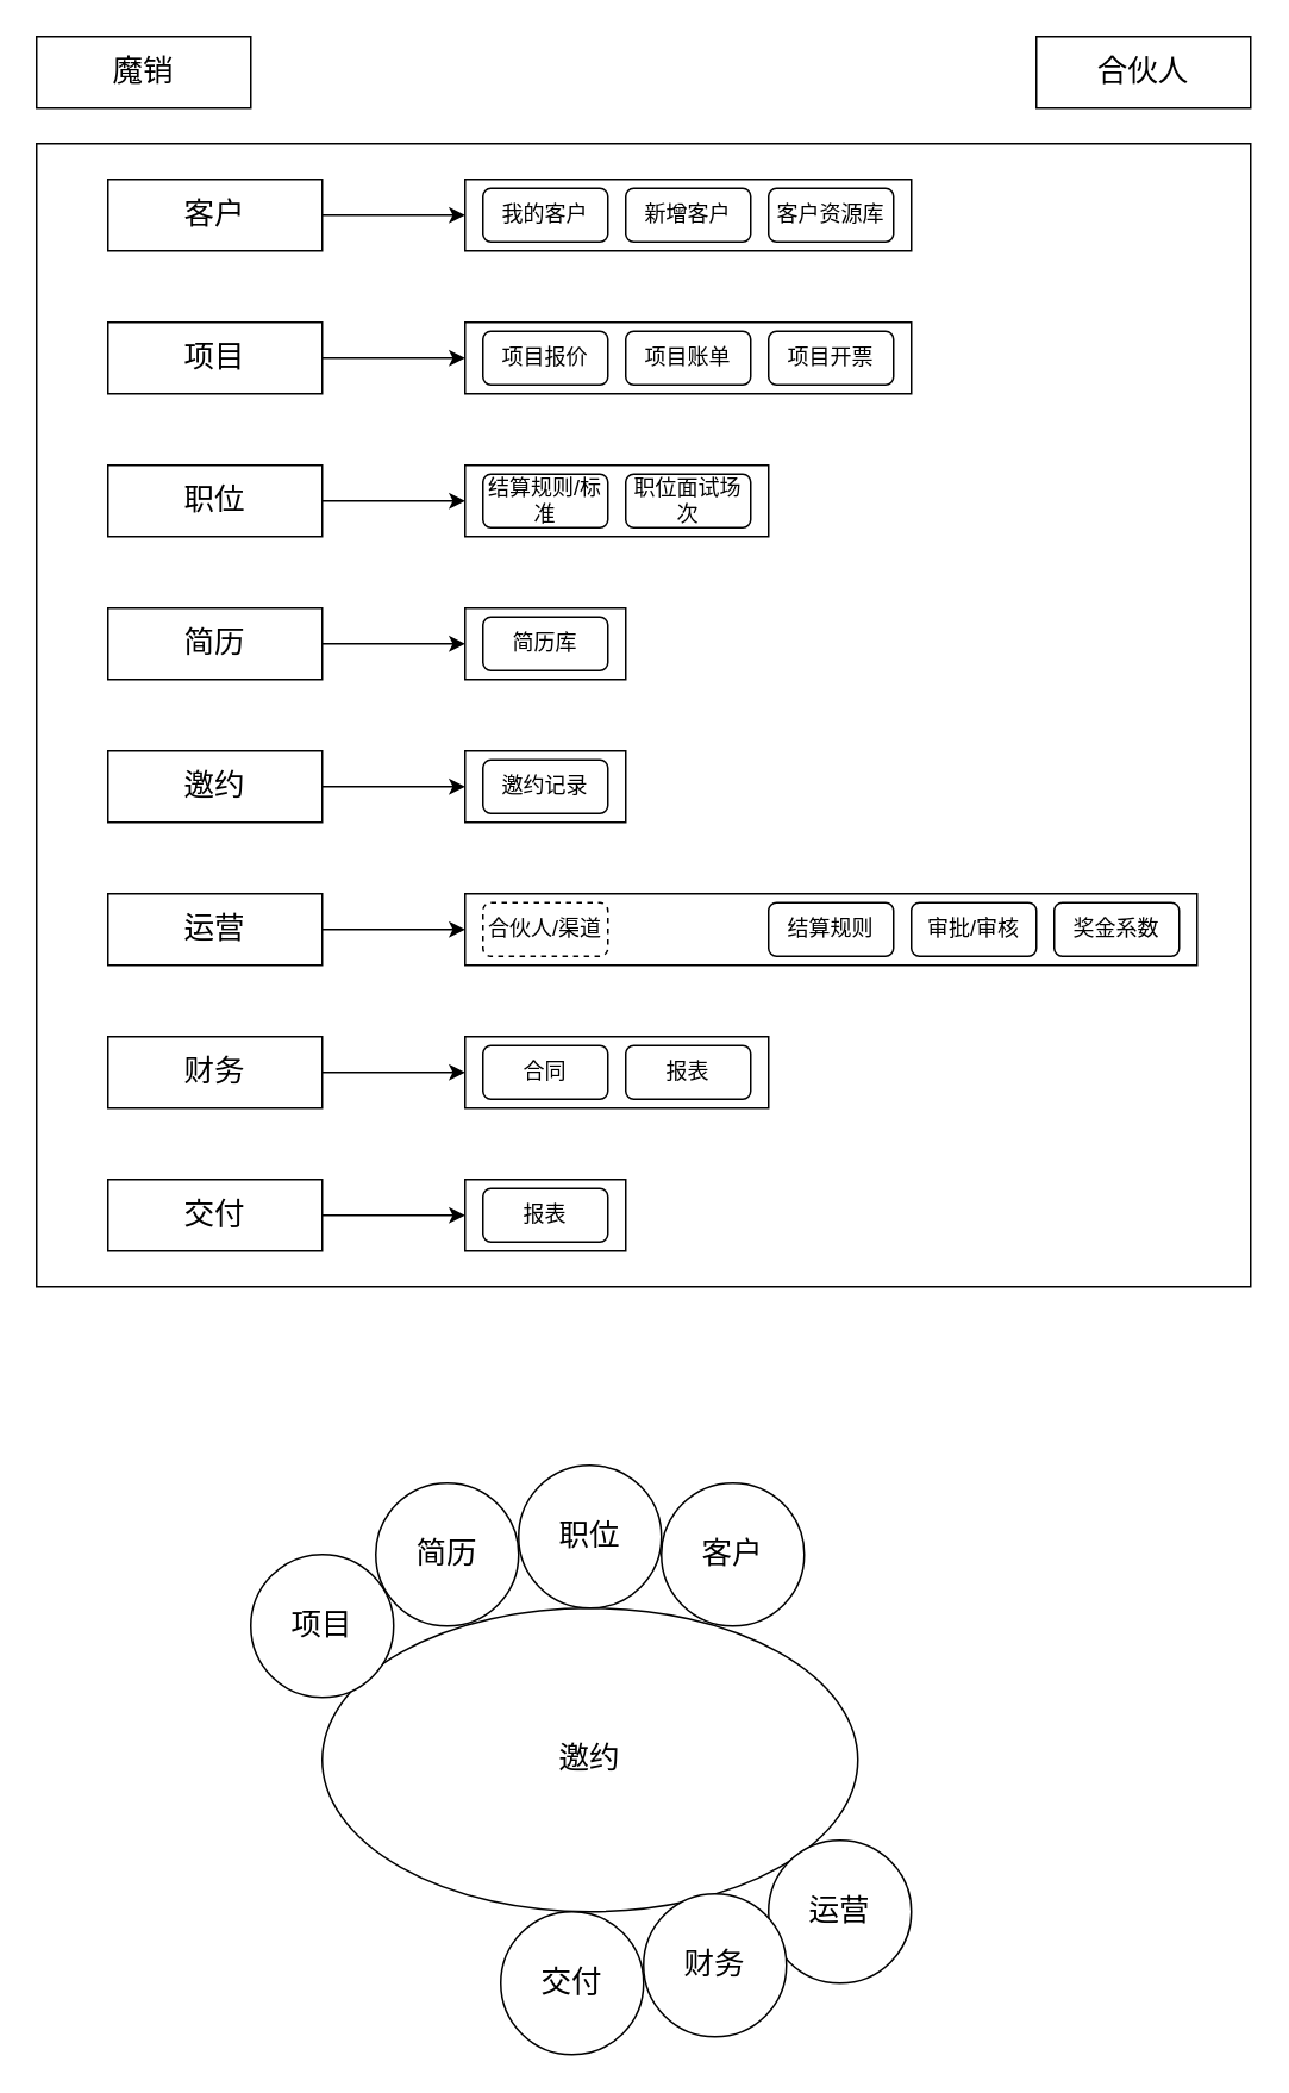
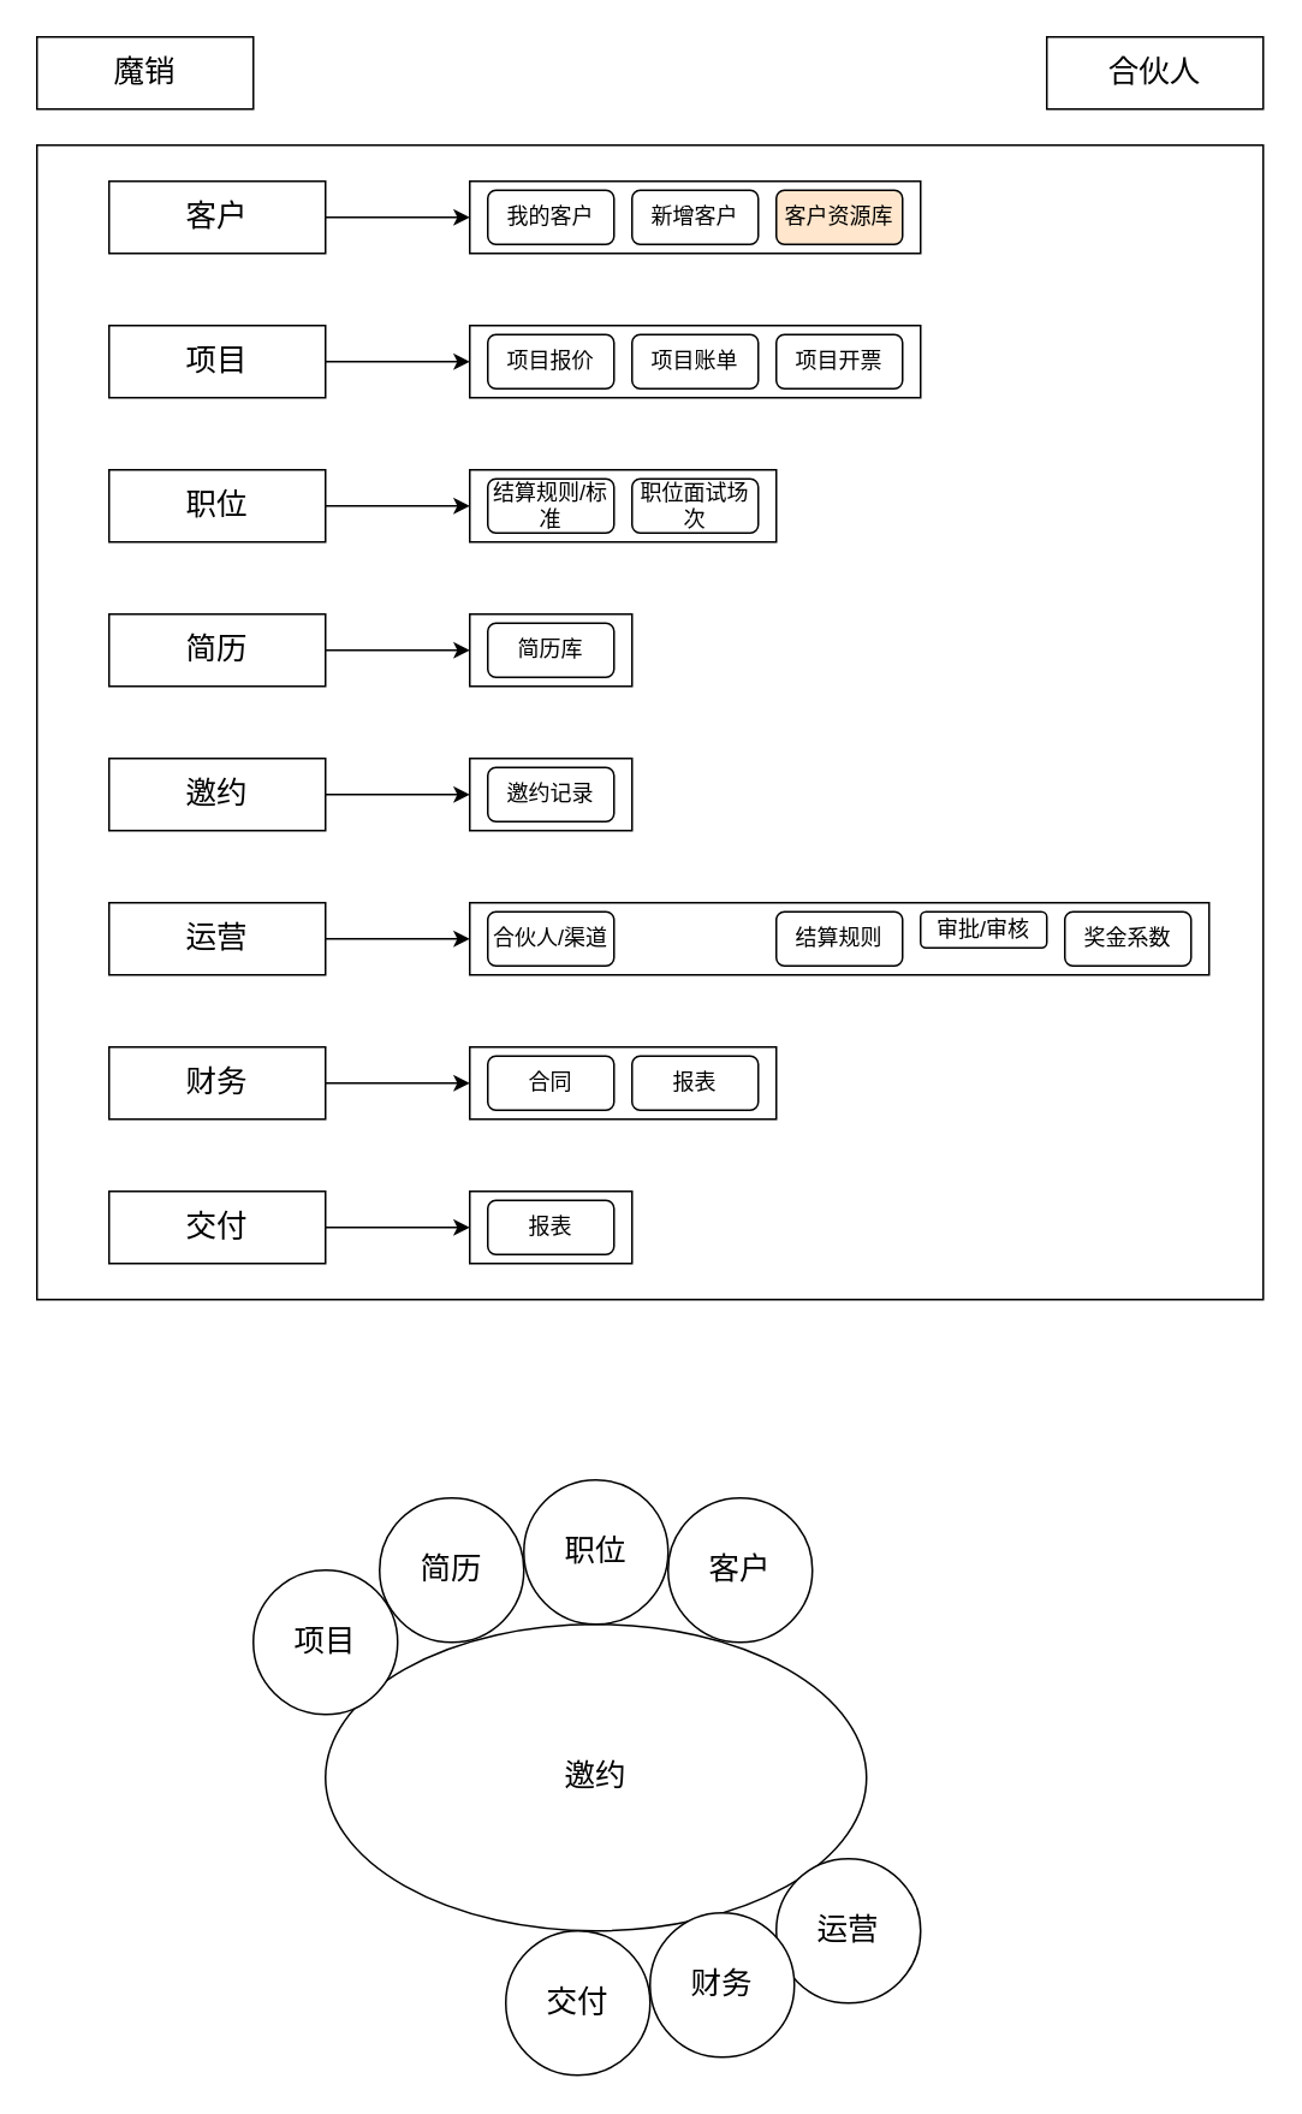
  <mxCell id="0" />
  <mxCell id="1" parent="0" />
  <mxCell id="2" value="" style="rounded=0;whiteSpace=wrap;html=1;fontSize=17;" vertex="1" parent="1"><mxGeometry x="20" y="80" width="680" height="640" as="geometry" /></mxCell>
  <mxCell id="3" value="" style="edgeStyle=orthogonalEdgeStyle;rounded=0;orthogonalLoop=1;jettySize=auto;html=1;fontSize=17;" edge="1" parent="1" source="4" target="19"><mxGeometry relative="1" as="geometry" /></mxCell>
  <mxCell id="4" value="邀约" style="rounded=0;whiteSpace=wrap;html=1;fontSize=17;" vertex="1" parent="1"><mxGeometry x="60" y="420" width="120" height="40" as="geometry" /></mxCell>
  <mxCell id="5" value="" style="edgeStyle=orthogonalEdgeStyle;rounded=0;orthogonalLoop=1;jettySize=auto;html=1;fontSize=17;" edge="1" parent="1" source="6" target="18"><mxGeometry relative="1" as="geometry" /></mxCell>
  <mxCell id="6" value="简历" style="rounded=0;whiteSpace=wrap;html=1;fontSize=17;" vertex="1" parent="1"><mxGeometry x="60" y="340" width="120" height="40" as="geometry" /></mxCell>
  <mxCell id="7" value="" style="edgeStyle=orthogonalEdgeStyle;rounded=0;orthogonalLoop=1;jettySize=auto;html=1;fontSize=17;" edge="1" parent="1" source="8" target="17"><mxGeometry relative="1" as="geometry" /></mxCell>
  <mxCell id="8" value="职位" style="rounded=0;whiteSpace=wrap;html=1;fontSize=17;" vertex="1" parent="1"><mxGeometry x="60" y="260" width="120" height="40" as="geometry" /></mxCell>
  <mxCell id="9" value="" style="edgeStyle=orthogonalEdgeStyle;rounded=0;orthogonalLoop=1;jettySize=auto;html=1;fontSize=17;" edge="1" parent="1" source="10" target="16"><mxGeometry relative="1" as="geometry" /></mxCell>
  <mxCell id="10" value="项目" style="rounded=0;whiteSpace=wrap;html=1;fontSize=17;" vertex="1" parent="1"><mxGeometry x="60" y="180" width="120" height="40" as="geometry" /></mxCell>
  <mxCell id="11" value="" style="edgeStyle=orthogonalEdgeStyle;rounded=0;orthogonalLoop=1;jettySize=auto;html=1;fontSize=17;" edge="1" parent="1" source="12" target="15"><mxGeometry relative="1" as="geometry" /></mxCell>
  <mxCell id="12" value="客户" style="rounded=0;whiteSpace=wrap;html=1;fontSize=17;" vertex="1" parent="1"><mxGeometry x="60" y="100" width="120" height="40" as="geometry" /></mxCell>
  <mxCell id="13" value="魔销" style="rounded=0;whiteSpace=wrap;html=1;fontSize=17;" vertex="1" parent="1"><mxGeometry x="20" y="20" width="120" height="40" as="geometry" /></mxCell>
  <mxCell id="14" value="合伙人" style="rounded=0;whiteSpace=wrap;html=1;fontSize=17;" vertex="1" parent="1"><mxGeometry x="580" y="20" width="120" height="40" as="geometry" /></mxCell>
  <mxCell id="15" value="" style="rounded=0;whiteSpace=wrap;html=1;fontSize=17;" vertex="1" parent="1"><mxGeometry x="260" y="100" width="250" height="40" as="geometry" /></mxCell>
  <mxCell id="16" value="" style="rounded=0;whiteSpace=wrap;html=1;fontSize=17;" vertex="1" parent="1"><mxGeometry x="260" y="180" width="250" height="40" as="geometry" /></mxCell>
  <mxCell id="17" value="" style="rounded=0;whiteSpace=wrap;html=1;fontSize=17;" vertex="1" parent="1"><mxGeometry x="260" y="260" width="170" height="40" as="geometry" /></mxCell>
  <mxCell id="18" value="" style="rounded=0;whiteSpace=wrap;html=1;fontSize=17;" vertex="1" parent="1"><mxGeometry x="260" y="340" width="90" height="40" as="geometry" /></mxCell>
  <mxCell id="19" value="" style="rounded=0;whiteSpace=wrap;html=1;fontSize=17;" vertex="1" parent="1"><mxGeometry x="260" y="420" width="90" height="40" as="geometry" /></mxCell>
  <mxCell id="20" value="" style="edgeStyle=orthogonalEdgeStyle;rounded=0;orthogonalLoop=1;jettySize=auto;html=1;fontSize=17;" edge="1" parent="1" source="21" target="22"><mxGeometry relative="1" as="geometry" /></mxCell>
  <mxCell id="21" value="运营" style="rounded=0;whiteSpace=wrap;html=1;fontSize=17;" vertex="1" parent="1"><mxGeometry x="60" y="500" width="120" height="40" as="geometry" /></mxCell>
  <mxCell id="22" value="&lt;span style=&quot;color: rgba(0 , 0 , 0 , 0) ; font-family: monospace ; font-size: 0px&quot;&gt;%3CmxGraphModel%3E%3Croot%3E%3CmxCell%20id%3D%220%22%2F%3E%3CmxCell%20id%3D%221%22%20parent%3D%220%22%2F%3E%3CmxCell%20id%3D%222%22%20value%3D%22%E9%82%80%E7%BA%A6%E8%AE%B0%E5%BD%95%22%20style%3D%22rounded%3D1%3BwhiteSpace%3Dwrap%3Bhtml%3D1%3B%22%20vertex%3D%221%22%20parent%3D%221%22%3E%3CmxGeometry%20x%3D%22330%22%20y%3D%22125%22%20width%3D%2270%22%20height%3D%2230%22%20as%3D%22geometry%22%2F%3E%3C%2FmxCell%3E%3C%2Froot%3E%3C%2FmxGraphModel%3E&lt;/span&gt;" style="rounded=0;whiteSpace=wrap;html=1;fontSize=17;" vertex="1" parent="1"><mxGeometry x="260" y="500" width="410" height="40" as="geometry" /></mxCell>
  <mxCell id="23" value="我的客户" style="rounded=1;whiteSpace=wrap;html=1;" vertex="1" parent="1"><mxGeometry x="270" y="105" width="70" height="30" as="geometry" /></mxCell>
  <mxCell id="24" value="新增客户" style="rounded=1;whiteSpace=wrap;html=1;" vertex="1" parent="1"><mxGeometry x="350" y="105" width="70" height="30" as="geometry" /></mxCell>
- <mxCell id="25" value="客户资源库" style="rounded=1;whiteSpace=wrap;html=1;" vertex="1" parent="1"><mxGeometry x="430" y="105" width="70" height="30" as="geometry" /></mxCell>
+ <mxCell id="25" value="客户资源库" style="rounded=1;whiteSpace=wrap;html=1;fillColor=#ffe6cc;" vertex="1" parent="1"><mxGeometry x="430" y="105" width="70" height="30" as="geometry" /></mxCell>
  <mxCell id="26" value="结算规则/标准" style="rounded=1;whiteSpace=wrap;html=1;" vertex="1" parent="1"><mxGeometry x="270" y="265" width="70" height="30" as="geometry" /></mxCell>
  <mxCell id="27" value="职位面试场次" style="rounded=1;whiteSpace=wrap;html=1;" vertex="1" parent="1"><mxGeometry x="350" y="265" width="70" height="30" as="geometry" /></mxCell>
  <mxCell id="28" value="项目报价" style="rounded=1;whiteSpace=wrap;html=1;" vertex="1" parent="1"><mxGeometry x="270" y="185" width="70" height="30" as="geometry" /></mxCell>
  <mxCell id="29" value="项目账单" style="rounded=1;whiteSpace=wrap;html=1;" vertex="1" parent="1"><mxGeometry x="350" y="185" width="70" height="30" as="geometry" /></mxCell>
  <mxCell id="30" value="项目开票" style="rounded=1;whiteSpace=wrap;html=1;" vertex="1" parent="1"><mxGeometry x="430" y="185" width="70" height="30" as="geometry" /></mxCell>
  <mxCell id="31" value="简历库" style="rounded=1;whiteSpace=wrap;html=1;" vertex="1" parent="1"><mxGeometry x="270" y="345" width="70" height="30" as="geometry" /></mxCell>
  <mxCell id="32" value="邀约记录" style="rounded=1;whiteSpace=wrap;html=1;" vertex="1" parent="1"><mxGeometry x="270" y="425" width="70" height="30" as="geometry" /></mxCell>
- <mxCell id="33" value="合伙人/渠道" style="rounded=1;whiteSpace=wrap;html=1;dashed=1;" vertex="1" parent="1"><mxGeometry x="270" y="505" width="70" height="30" as="geometry" /></mxCell>
+ <mxCell id="33" value="合伙人/渠道" style="rounded=1;whiteSpace=wrap;html=1;" vertex="1" parent="1"><mxGeometry x="270" y="505" width="70" height="30" as="geometry" /></mxCell>
  <mxCell id="34" value="结算规则" style="rounded=1;whiteSpace=wrap;html=1;" vertex="1" parent="1"><mxGeometry x="430" y="505" width="70" height="30" as="geometry" /></mxCell>
- <mxCell id="35" value="审批/审核" style="rounded=1;whiteSpace=wrap;html=1;" vertex="1" parent="1"><mxGeometry x="510" y="505" width="70" height="30" as="geometry" /></mxCell>
+ <mxCell id="35" value="审批/审核" style="rounded=1;whiteSpace=wrap;html=1;" vertex="1" parent="1"><mxGeometry x="510" y="505" width="70" height="20" as="geometry" /></mxCell>
  <mxCell id="36" value="奖金系数" style="rounded=1;whiteSpace=wrap;html=1;" vertex="1" parent="1"><mxGeometry x="590" y="505" width="70" height="30" as="geometry" /></mxCell>
  <mxCell id="37" value="邀约" style="ellipse;whiteSpace=wrap;html=1;rounded=0;fontSize=17;" vertex="1" parent="1"><mxGeometry x="180" y="900" width="300" height="170" as="geometry" /></mxCell>
  <mxCell id="38" value="简历" style="ellipse;whiteSpace=wrap;html=1;aspect=fixed;rounded=0;fontSize=17;" vertex="1" parent="1"><mxGeometry x="210" y="830" width="80" height="80" as="geometry" /></mxCell>
  <mxCell id="39" value="客户" style="ellipse;whiteSpace=wrap;html=1;aspect=fixed;rounded=0;fontSize=17;" vertex="1" parent="1"><mxGeometry x="370" y="830" width="80" height="80" as="geometry" /></mxCell>
  <mxCell id="40" value="职位" style="ellipse;whiteSpace=wrap;html=1;aspect=fixed;rounded=0;fontSize=17;" vertex="1" parent="1"><mxGeometry x="290" y="820" width="80" height="80" as="geometry" /></mxCell>
  <mxCell id="41" value="运营" style="ellipse;whiteSpace=wrap;html=1;aspect=fixed;rounded=0;fontSize=17;" vertex="1" parent="1"><mxGeometry x="430" y="1030" width="80" height="80" as="geometry" /></mxCell>
  <mxCell id="42" value="财务" style="ellipse;whiteSpace=wrap;html=1;aspect=fixed;rounded=0;fontSize=17;" vertex="1" parent="1"><mxGeometry x="360" y="1060" width="80" height="80" as="geometry" /></mxCell>
  <mxCell id="43" value="交付" style="ellipse;whiteSpace=wrap;html=1;aspect=fixed;rounded=0;fontSize=17;" vertex="1" parent="1"><mxGeometry x="280" y="1070" width="80" height="80" as="geometry" /></mxCell>
  <mxCell id="44" value="" style="edgeStyle=orthogonalEdgeStyle;rounded=0;orthogonalLoop=1;jettySize=auto;html=1;fontSize=17;" edge="1" parent="1" source="45" target="48"><mxGeometry relative="1" as="geometry" /></mxCell>
  <mxCell id="45" value="财务" style="rounded=0;whiteSpace=wrap;html=1;fontSize=17;" vertex="1" parent="1"><mxGeometry x="60" y="580" width="120" height="40" as="geometry" /></mxCell>
  <mxCell id="46" value="" style="edgeStyle=orthogonalEdgeStyle;rounded=0;orthogonalLoop=1;jettySize=auto;html=1;fontSize=17;" edge="1" parent="1" source="47" target="49"><mxGeometry relative="1" as="geometry" /></mxCell>
  <mxCell id="47" value="交付" style="rounded=0;whiteSpace=wrap;html=1;fontSize=17;" vertex="1" parent="1"><mxGeometry x="60" y="660" width="120" height="40" as="geometry" /></mxCell>
  <mxCell id="48" value="" style="rounded=0;whiteSpace=wrap;html=1;fontSize=17;" vertex="1" parent="1"><mxGeometry x="260" y="580" width="170" height="40" as="geometry" /></mxCell>
  <mxCell id="49" value="" style="rounded=0;whiteSpace=wrap;html=1;fontSize=17;" vertex="1" parent="1"><mxGeometry x="260" y="660" width="90" height="40" as="geometry" /></mxCell>
  <mxCell id="50" value="合同" style="rounded=1;whiteSpace=wrap;html=1;" vertex="1" parent="1"><mxGeometry x="270" y="585" width="70" height="30" as="geometry" /></mxCell>
  <mxCell id="51" value="报表" style="rounded=1;whiteSpace=wrap;html=1;" vertex="1" parent="1"><mxGeometry x="350" y="585" width="70" height="30" as="geometry" /></mxCell>
  <mxCell id="52" value="报表" style="rounded=1;whiteSpace=wrap;html=1;" vertex="1" parent="1"><mxGeometry x="270" y="665" width="70" height="30" as="geometry" /></mxCell>
  <mxCell id="53" value="项目" style="ellipse;whiteSpace=wrap;html=1;aspect=fixed;rounded=0;fontSize=17;" vertex="1" parent="1"><mxGeometry x="140" y="870" width="80" height="80" as="geometry" /></mxCell>
